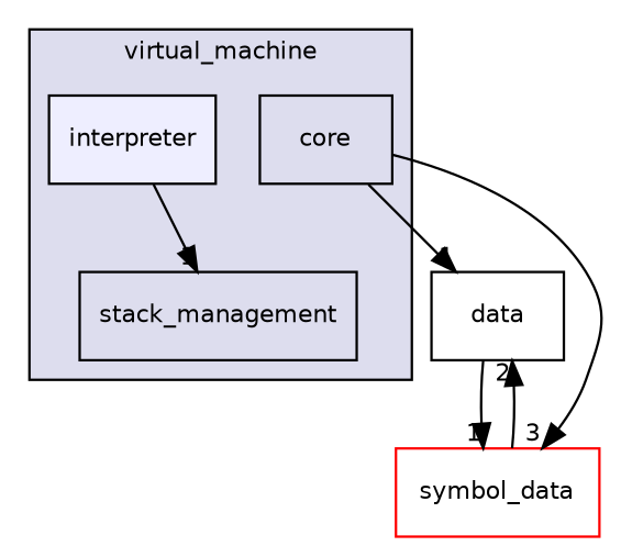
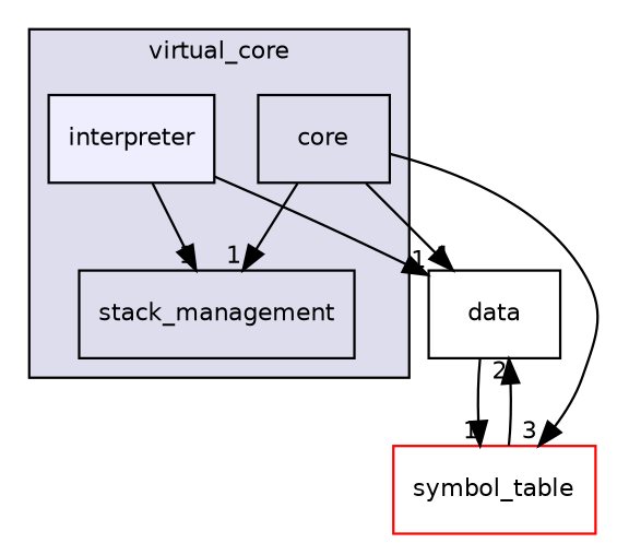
  digraph {
    compound=true
    node [fontname=Helvetica fontsize=10 shape=box]
    edge [headlabel=1 labeldistance=1.5 labelfontname=Helvetica labelfontsize=10]
    n1 [label=core]
    n2 [label=stack_management]
    n3 [fillcolor="#eeeeff" label=interpreter pencolor=black style=filled]
    n4 [label=data]
-   n5 [color=red fillcolor=white label=symbol_data style=filled]
+   n5 [color=red fillcolor=white label=symbol_table style=filled]
    subgraph cluster_1 {
      bgcolor="#ddddee"
      fontname=Helvetica
      fontsize=10
-     label=virtual_machine
+     label=virtual_core
      pencolor=black
      n1
      n2
      n3
    }
+   n1 -> n2
    n1 -> n4
    n1 -> n5 [headlabel=3]
    n3 -> n2
+   n3 -> n4
    n4 -> n5
    n5 -> n4 [headlabel=2]
  }
